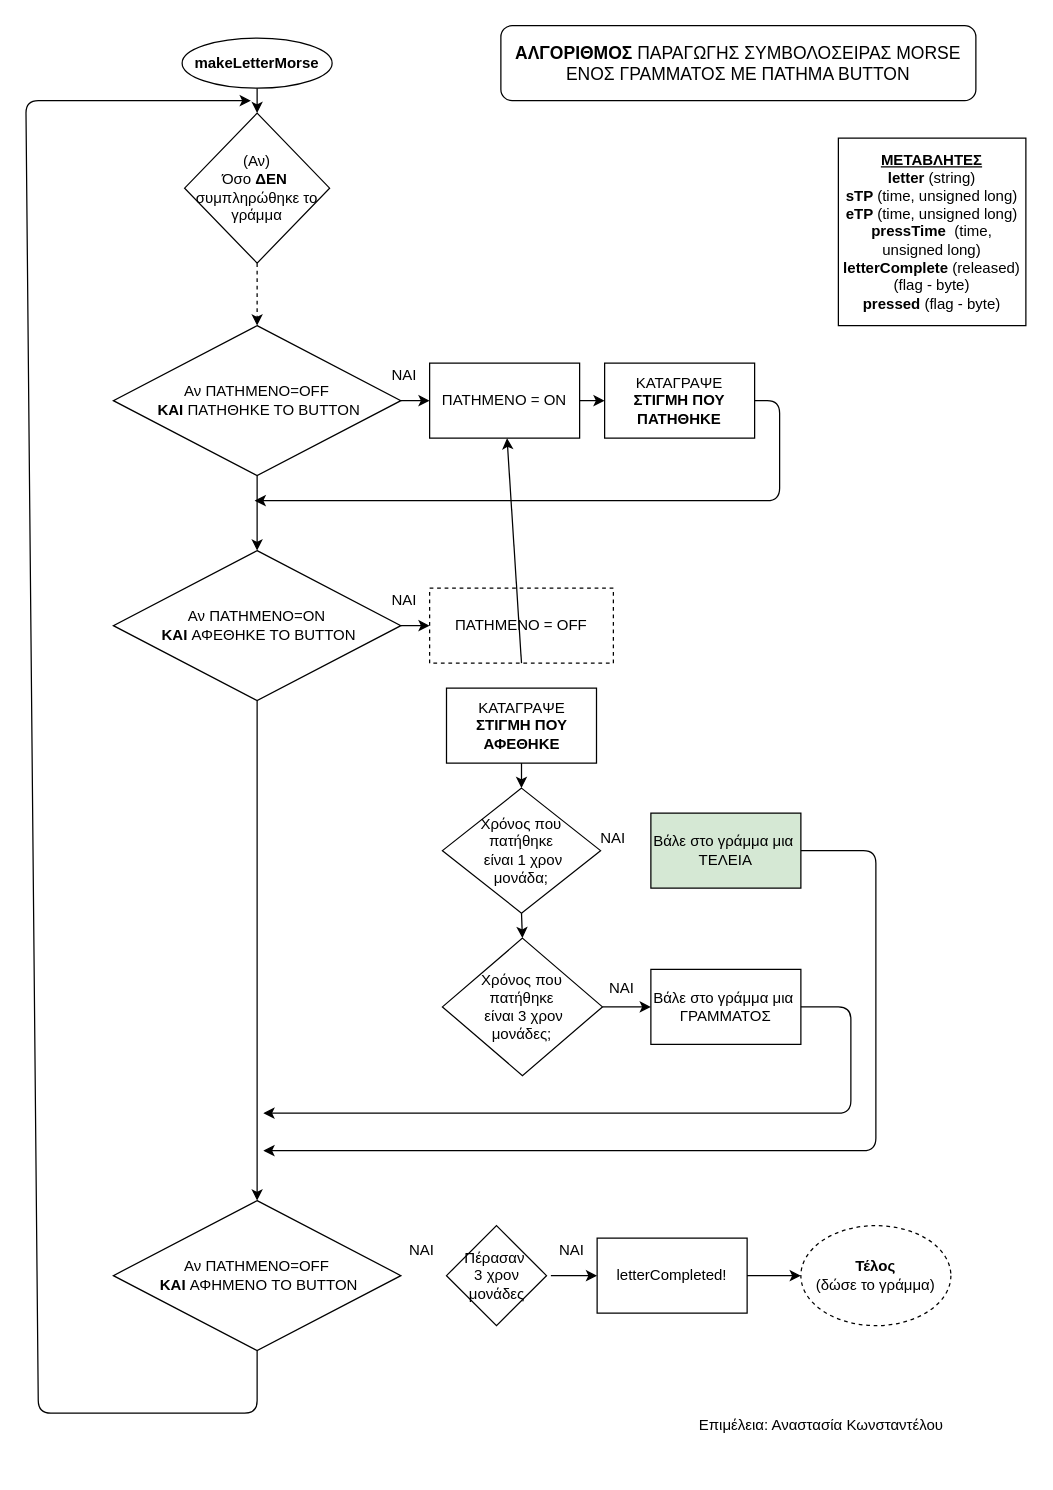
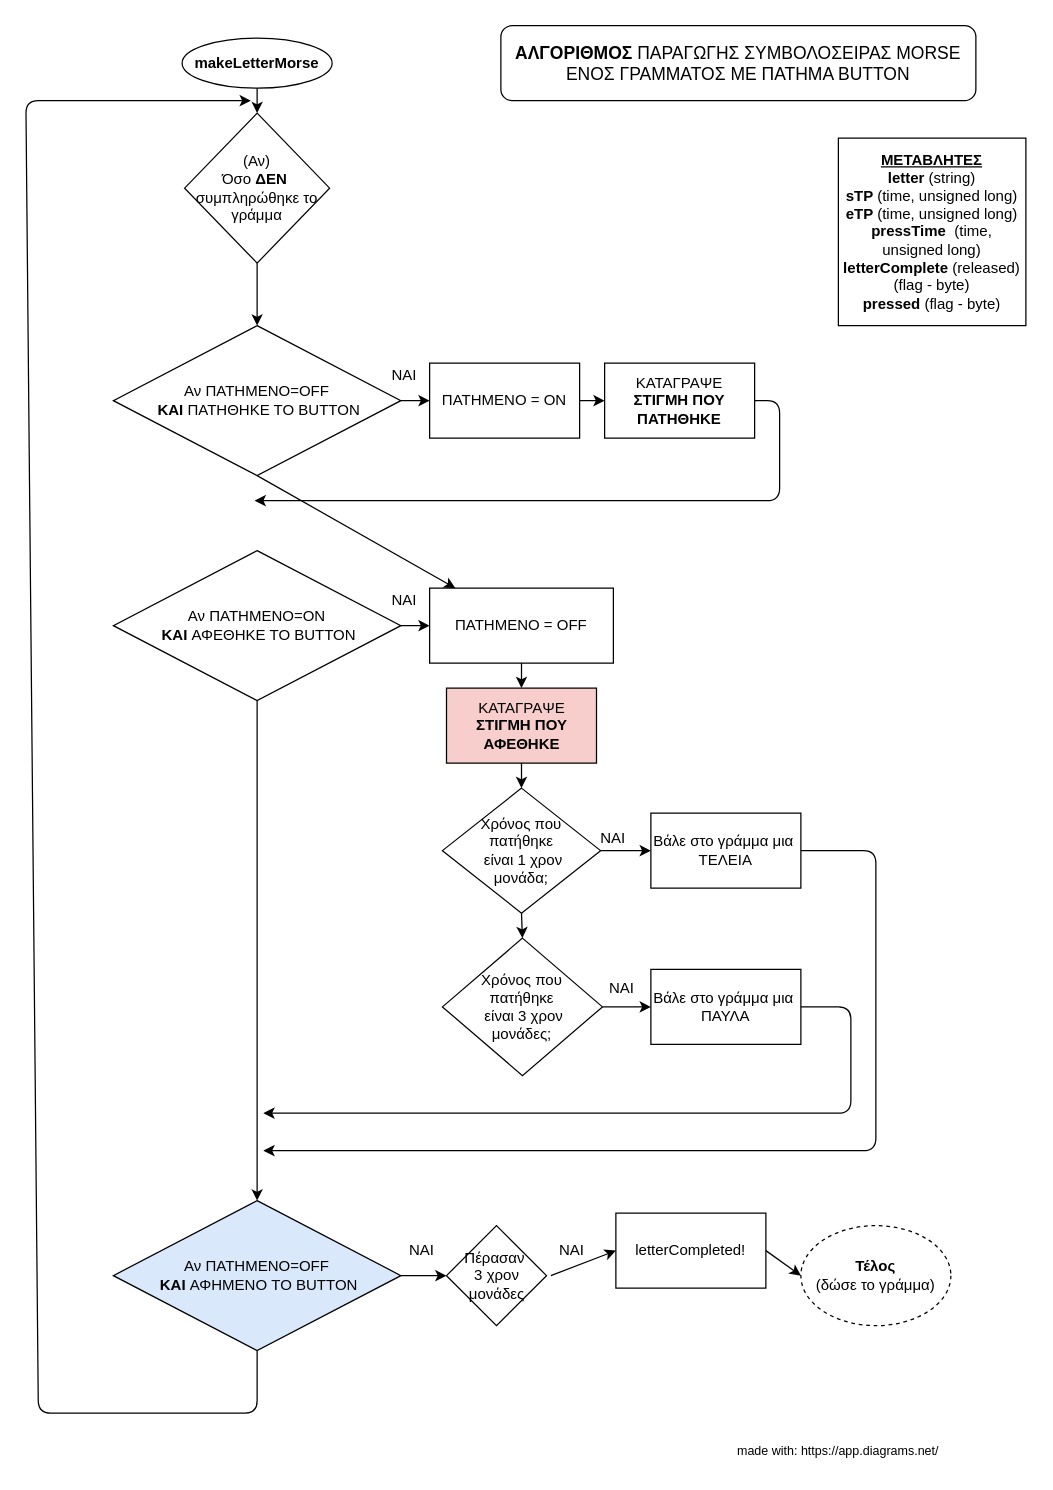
  <mxCell id="0" />
  <mxCell id="1" parent="0" />
  <mxCell id="2" value="(Αν)&lt;br&gt;Όσο &lt;b&gt;ΔΕΝ&amp;nbsp; &lt;/b&gt;συμπληρώθηκε το γράμμα" style="rhombus;whiteSpace=wrap;html=1;" parent="1" vertex="1"><mxGeometry x="147" y="90" width="116" height="120" as="geometry" /></mxCell>
  <mxCell id="3" value="Αν ΠΑΤΗΜΕΝΟ=OFF&lt;br&gt;&amp;nbsp;&lt;b&gt;KAI&lt;/b&gt; ΠΑΤΗΘΗΚΕ ΤΟ BUTTON" style="rhombus;whiteSpace=wrap;html=1;" parent="1" vertex="1"><mxGeometry x="90" y="260" width="230" height="120" as="geometry" /></mxCell>
- <mxCell id="4" value="" style="endArrow=classic;html=1;exitX=0.5;exitY=1;exitDx=0;exitDy=0;entryX=0.5;entryY=0;entryDx=0;entryDy=0;dashed=1;" parent="1" source="2" target="3" edge="1"><mxGeometry width="50" height="50" relative="1" as="geometry"><mxPoint x="203" y="360" as="sourcePoint" /><mxPoint x="253" y="310" as="targetPoint" /></mxGeometry></mxCell>
+ <mxCell id="4" value="" style="endArrow=classic;html=1;exitX=0.5;exitY=1;exitDx=0;exitDy=0;entryX=0.5;entryY=0;entryDx=0;entryDy=0;" parent="1" source="2" target="3" edge="1"><mxGeometry width="50" height="50" relative="1" as="geometry"><mxPoint x="203" y="360" as="sourcePoint" /><mxPoint x="253" y="310" as="targetPoint" /></mxGeometry></mxCell>
  <mxCell id="5" value="ΠΑΤΗΜΕΝΟ = ΟΝ" style="rounded=0;whiteSpace=wrap;html=1;" parent="1" vertex="1"><mxGeometry x="343" y="290" width="120" height="60" as="geometry" /></mxCell>
  <mxCell id="6" value="ΚΑΤΑΓΡΑΨΕ &lt;br&gt;&lt;b&gt;ΣΤΙΓΜΗ ΠΟΥ ΠΑΤΗΘΗΚΕ&lt;/b&gt;" style="rounded=0;whiteSpace=wrap;html=1;" parent="1" vertex="1"><mxGeometry x="483" y="290" width="120" height="60" as="geometry" /></mxCell>
  <mxCell id="7" value="" style="endArrow=classic;html=1;exitX=1;exitY=0.5;exitDx=0;exitDy=0;entryX=0;entryY=0.5;entryDx=0;entryDy=0;" parent="1" source="3" target="5" edge="1"><mxGeometry width="50" height="50" relative="1" as="geometry"><mxPoint x="203" y="340" as="sourcePoint" /><mxPoint x="205" y="410" as="targetPoint" /><Array as="points" /></mxGeometry></mxCell>
  <mxCell id="8" value="" style="endArrow=classic;html=1;exitX=1;exitY=0.5;exitDx=0;exitDy=0;entryX=0;entryY=0.5;entryDx=0;entryDy=0;" parent="1" source="5" target="6" edge="1"><mxGeometry width="50" height="50" relative="1" as="geometry"><mxPoint x="203" y="640" as="sourcePoint" /><mxPoint x="253" y="590" as="targetPoint" /></mxGeometry></mxCell>
  <mxCell id="9" style="edgeStyle=orthogonalEdgeStyle;rounded=0;orthogonalLoop=1;jettySize=auto;html=1;exitX=0.5;exitY=1;exitDx=0;exitDy=0;entryX=0.5;entryY=0;entryDx=0;entryDy=0;" edge="1" parent="1" source="10" target="27"><mxGeometry relative="1" as="geometry"><mxPoint x="205" y="950" as="targetPoint" /></mxGeometry></mxCell>
  <mxCell id="10" value="Αν ΠΑΤΗΜΕΝΟ=ON&lt;br&gt;&amp;nbsp;&lt;b&gt;KAI&lt;/b&gt; ΑΦΕΘΗΚΕ ΤΟ BUTTON" style="rhombus;whiteSpace=wrap;html=1;" parent="1" vertex="1"><mxGeometry x="90" y="440" width="230" height="120" as="geometry" /></mxCell>
- <mxCell id="11" value="ΠΑΤΗΜΕΝΟ = ΟFF" style="rounded=0;whiteSpace=wrap;html=1;dashed=1;" parent="1" vertex="1"><mxGeometry x="343" y="470" width="147" height="60" as="geometry" /></mxCell>
- <mxCell id="12" value="ΚΑΤΑΓΡΑΨΕ &lt;br&gt;&lt;b&gt;ΣΤΙΓΜΗ ΠΟΥ ΑΦΕΘΗΚΕ&lt;/b&gt;" style="rounded=0;whiteSpace=wrap;html=1;" parent="1" vertex="1"><mxGeometry x="356.5" y="550" width="120" height="60" as="geometry" /></mxCell>
+ <mxCell id="11" value="ΠΑΤΗΜΕΝΟ = ΟFF" style="rounded=0;whiteSpace=wrap;html=1;" parent="1" vertex="1"><mxGeometry x="343" y="470" width="147" height="60" as="geometry" /></mxCell>
+ <mxCell id="12" value="ΚΑΤΑΓΡΑΨΕ &lt;br&gt;&lt;b&gt;ΣΤΙΓΜΗ ΠΟΥ ΑΦΕΘΗΚΕ&lt;/b&gt;" style="rounded=0;whiteSpace=wrap;html=1;fillColor=#f8cecc;" parent="1" vertex="1"><mxGeometry x="356.5" y="550" width="120" height="60" as="geometry" /></mxCell>
  <mxCell id="13" value="" style="endArrow=classic;html=1;exitX=1;exitY=0.5;exitDx=0;exitDy=0;entryX=0;entryY=0.5;entryDx=0;entryDy=0;" parent="1" source="10" target="11" edge="1"><mxGeometry width="50" height="50" relative="1" as="geometry"><mxPoint x="203" y="480" as="sourcePoint" /><mxPoint x="205" y="550" as="targetPoint" /><Array as="points" /></mxGeometry></mxCell>
- <mxCell id="14" value="" style="endArrow=classic;html=1;exitX=0.5;exitY=1;exitDx=0;exitDy=0;" parent="1" source="11" target="5" edge="1"><mxGeometry width="50" height="50" relative="1" as="geometry"><mxPoint x="203" y="780" as="sourcePoint" /><mxPoint x="253" y="730" as="targetPoint" /></mxGeometry></mxCell>
+ <mxCell id="14" value="" style="endArrow=classic;html=1;exitX=0.5;exitY=1;exitDx=0;exitDy=0;entryX=0.5;entryY=0;entryDx=0;entryDy=0;" parent="1" source="11" target="12" edge="1"><mxGeometry width="50" height="50" relative="1" as="geometry"><mxPoint x="203" y="780" as="sourcePoint" /><mxPoint x="253" y="730" as="targetPoint" /></mxGeometry></mxCell>
  <mxCell id="15" value="" style="endArrow=classic;html=1;exitX=1;exitY=0.5;exitDx=0;exitDy=0;" parent="1" source="6" edge="1"><mxGeometry width="50" height="50" relative="1" as="geometry"><mxPoint x="203" y="360" as="sourcePoint" /><mxPoint x="203" y="400" as="targetPoint" /><Array as="points"><mxPoint x="623" y="320" /><mxPoint x="623" y="400" /></Array></mxGeometry></mxCell>
- <mxCell id="16" value="" style="endArrow=classic;html=1;exitX=0.5;exitY=1;exitDx=0;exitDy=0;entryX=0.5;entryY=0;entryDx=0;entryDy=0;" parent="1" source="3" target="10" edge="1"><mxGeometry width="50" height="50" relative="1" as="geometry"><mxPoint x="203" y="360" as="sourcePoint" /><mxPoint x="253" y="310" as="targetPoint" /></mxGeometry></mxCell>
+ <mxCell id="16" value="" style="endArrow=classic;html=1;exitX=0.5;exitY=1;exitDx=0;exitDy=0;" parent="1" source="3" target="11" edge="1"><mxGeometry width="50" height="50" relative="1" as="geometry"><mxPoint x="203" y="360" as="sourcePoint" /><mxPoint x="253" y="310" as="targetPoint" /></mxGeometry></mxCell>
  <mxCell id="17" value="Χρόνος που &lt;br&gt;πατήθηκε&lt;br&gt;&amp;nbsp;είναι 1 χρον&lt;br&gt;μονάδα;" style="rhombus;whiteSpace=wrap;html=1;" vertex="1" parent="1"><mxGeometry x="353.25" y="630" width="126.5" height="100" as="geometry" /></mxCell>
  <mxCell id="18" value="Χρόνος που &lt;br&gt;πατήθηκε&lt;br&gt;&amp;nbsp;είναι 3 χρον&lt;br&gt;μονάδες;" style="rhombus;whiteSpace=wrap;html=1;" vertex="1" parent="1"><mxGeometry x="353.25" y="750" width="128" height="110" as="geometry" /></mxCell>
- <mxCell id="19" value="Βάλε στο γράμμα μια&amp;nbsp;&lt;br&gt;ΤΕΛΕΙΑ" style="rounded=0;whiteSpace=wrap;html=1;fillColor=#d5e8d4;" vertex="1" parent="1"><mxGeometry x="520" y="650" width="120" height="60" as="geometry" /></mxCell>
- <mxCell id="20" value="Βάλε στο γράμμα μια&amp;nbsp;&lt;br&gt;ΓΡΑΜΜΑΤΟΣ" style="rounded=0;whiteSpace=wrap;html=1;" vertex="1" parent="1"><mxGeometry x="520" y="775" width="120" height="60" as="geometry" /></mxCell>
+ <mxCell id="19" value="Βάλε στο γράμμα μια&amp;nbsp;&lt;br&gt;ΤΕΛΕΙΑ" style="rounded=0;whiteSpace=wrap;html=1;" vertex="1" parent="1"><mxGeometry x="520" y="650" width="120" height="60" as="geometry" /></mxCell>
+ <mxCell id="20" value="Βάλε στο γράμμα μια&amp;nbsp;&lt;br&gt;ΠΑΥΛΑ" style="rounded=0;whiteSpace=wrap;html=1;" vertex="1" parent="1"><mxGeometry x="520" y="775" width="120" height="60" as="geometry" /></mxCell>
+ <mxCell id="21" value="" style="endArrow=classic;html=1;exitX=1;exitY=0.5;exitDx=0;exitDy=0;entryX=0;entryY=0.5;entryDx=0;entryDy=0;" edge="1" parent="1" source="17" target="19"><mxGeometry width="50" height="50" relative="1" as="geometry"><mxPoint x="390" y="660" as="sourcePoint" /><mxPoint x="440" y="610" as="targetPoint" /></mxGeometry></mxCell>
  <mxCell id="22" value="" style="endArrow=classic;html=1;exitX=1;exitY=0.5;exitDx=0;exitDy=0;entryX=0;entryY=0.5;entryDx=0;entryDy=0;" edge="1" parent="1" source="18" target="20"><mxGeometry width="50" height="50" relative="1" as="geometry"><mxPoint x="390" y="660" as="sourcePoint" /><mxPoint x="440" y="610" as="targetPoint" /></mxGeometry></mxCell>
  <mxCell id="23" value="" style="endArrow=classic;html=1;exitX=0.5;exitY=1;exitDx=0;exitDy=0;entryX=0.5;entryY=0;entryDx=0;entryDy=0;" edge="1" parent="1" source="12" target="17"><mxGeometry width="50" height="50" relative="1" as="geometry"><mxPoint x="390" y="660" as="sourcePoint" /><mxPoint x="440" y="610" as="targetPoint" /></mxGeometry></mxCell>
  <mxCell id="24" value="" style="endArrow=classic;html=1;exitX=0.5;exitY=1;exitDx=0;exitDy=0;entryX=0.5;entryY=0;entryDx=0;entryDy=0;" edge="1" parent="1" source="17" target="18"><mxGeometry width="50" height="50" relative="1" as="geometry"><mxPoint x="390" y="660" as="sourcePoint" /><mxPoint x="560" y="740" as="targetPoint" /></mxGeometry></mxCell>
  <mxCell id="25" value="" style="endArrow=classic;html=1;exitX=1;exitY=0.5;exitDx=0;exitDy=0;" edge="1" parent="1" source="20"><mxGeometry width="50" height="50" relative="1" as="geometry"><mxPoint x="680" y="770" as="sourcePoint" /><mxPoint x="210" y="890" as="targetPoint" /><Array as="points"><mxPoint x="680" y="805" /><mxPoint x="680" y="890" /></Array></mxGeometry></mxCell>
  <mxCell id="26" value="" style="endArrow=classic;html=1;exitX=1;exitY=0.5;exitDx=0;exitDy=0;" edge="1" parent="1"><mxGeometry width="50" height="50" relative="1" as="geometry"><mxPoint x="640" y="680" as="sourcePoint" /><mxPoint x="210" y="920" as="targetPoint" /><Array as="points"><mxPoint x="700" y="680" /><mxPoint x="700" y="920" /></Array></mxGeometry></mxCell>
- <mxCell id="27" value="Αν ΠΑΤΗΜΕΝΟ=OFF&lt;br&gt;&amp;nbsp;&lt;b&gt;KAI&lt;/b&gt; ΑΦHMENO ΤΟ BUTTON" style="rhombus;whiteSpace=wrap;html=1;" vertex="1" parent="1"><mxGeometry x="90" y="960" width="230" height="120" as="geometry" /></mxCell>
+ <mxCell id="27" value="Αν ΠΑΤΗΜΕΝΟ=OFF&lt;br&gt;&amp;nbsp;&lt;b&gt;KAI&lt;/b&gt; ΑΦHMENO ΤΟ BUTTON" style="rhombus;whiteSpace=wrap;html=1;fillColor=#dae8fc;" vertex="1" parent="1"><mxGeometry x="90" y="960" width="230" height="120" as="geometry" /></mxCell>
  <mxCell id="28" value="Πέρασαν&amp;nbsp;&lt;br&gt;3 χρον&lt;br&gt;μονάδες&lt;br&gt;" style="rhombus;whiteSpace=wrap;html=1;" vertex="1" parent="1"><mxGeometry x="356.5" y="980" width="80" height="80" as="geometry" /></mxCell>
- <mxCell id="29" value="letterCompleted!" style="rounded=0;whiteSpace=wrap;html=1;" vertex="1" parent="1"><mxGeometry x="477" y="990" width="120" height="60" as="geometry" /></mxCell>
+ <mxCell id="29" value="letterCompleted!" style="rounded=0;whiteSpace=wrap;html=1;" vertex="1" parent="1"><mxGeometry x="492" y="970" width="120" height="60" as="geometry" /></mxCell>
+ <mxCell id="30" value="" style="endArrow=classic;html=1;exitX=1;exitY=0.5;exitDx=0;exitDy=0;entryX=0;entryY=0.5;entryDx=0;entryDy=0;" edge="1" parent="1" source="27" target="28"><mxGeometry width="50" height="50" relative="1" as="geometry"><mxPoint x="390" y="940" as="sourcePoint" /><mxPoint x="440" y="890" as="targetPoint" /></mxGeometry></mxCell>
  <mxCell id="31" value="" style="endArrow=classic;html=1;entryX=0;entryY=0.5;entryDx=0;entryDy=0;" edge="1" parent="1" target="29"><mxGeometry width="50" height="50" relative="1" as="geometry"><mxPoint x="440" y="1020" as="sourcePoint" /><mxPoint x="490" y="1050" as="targetPoint" /></mxGeometry></mxCell>
  <mxCell id="32" value="&lt;b&gt;Τέλος&lt;/b&gt;&lt;br&gt;(δώσε το γράμμα)" style="ellipse;whiteSpace=wrap;html=1;dashed=1;" vertex="1" parent="1"><mxGeometry x="640" y="980" width="120" height="80" as="geometry" /></mxCell>
  <mxCell id="33" value="" style="endArrow=classic;html=1;exitX=1;exitY=0.5;exitDx=0;exitDy=0;entryX=0;entryY=0.5;entryDx=0;entryDy=0;" edge="1" parent="1" source="29" target="32"><mxGeometry width="50" height="50" relative="1" as="geometry"><mxPoint x="390" y="930" as="sourcePoint" /><mxPoint x="440" y="880" as="targetPoint" /></mxGeometry></mxCell>
  <mxCell id="34" value="" style="endArrow=classic;html=1;exitX=0.5;exitY=1;exitDx=0;exitDy=0;" edge="1" parent="1" source="27"><mxGeometry width="50" height="50" relative="1" as="geometry"><mxPoint x="390" y="930" as="sourcePoint" /><mxPoint x="200" y="80" as="targetPoint" /><Array as="points"><mxPoint x="205" y="1130" /><mxPoint x="30" y="1130" /><mxPoint x="20" y="80" /></Array></mxGeometry></mxCell>
  <mxCell id="35" value="&lt;b&gt;makeLetterMorse&lt;/b&gt;" style="ellipse;whiteSpace=wrap;html=1;" vertex="1" parent="1"><mxGeometry x="145" y="30" width="120" height="40" as="geometry" /></mxCell>
  <mxCell id="36" value="" style="endArrow=classic;html=1;exitX=0.5;exitY=1;exitDx=0;exitDy=0;entryX=0.5;entryY=0;entryDx=0;entryDy=0;" edge="1" parent="1" source="35" target="2"><mxGeometry width="50" height="50" relative="1" as="geometry"><mxPoint x="390" y="230" as="sourcePoint" /><mxPoint x="440" y="180" as="targetPoint" /></mxGeometry></mxCell>
  <mxCell id="37" value="&lt;b&gt;&lt;u&gt;ΜΕΤΑΒΛΗΤΕΣ&lt;/u&gt;&lt;/b&gt;&lt;br&gt;&lt;b&gt;letter &lt;/b&gt;(string)&lt;br&gt;&lt;b&gt;sTP &lt;/b&gt;(time, unsigned long)&lt;br&gt;&lt;b&gt;eTP &lt;/b&gt;(time, unsigned long)&lt;br&gt;&lt;b&gt;pressTime&amp;nbsp;&lt;/b&gt;&lt;b&gt;&amp;nbsp;&lt;/b&gt;(time, unsigned long)&lt;br&gt;&lt;b&gt;letterComplete&lt;/b&gt; (released) (flag - byte)&lt;br&gt;&lt;b&gt;pressed &lt;/b&gt;(flag - byte)" style="whiteSpace=wrap;html=1;aspect=fixed;" vertex="1" parent="1"><mxGeometry x="670" y="110" width="150" height="150" as="geometry" /></mxCell>
  <mxCell id="38" value="ΝΑΙ" style="text;html=1;strokeColor=none;fillColor=none;align=center;verticalAlign=middle;whiteSpace=wrap;rounded=0;" vertex="1" parent="1"><mxGeometry x="303" y="290" width="40" height="20" as="geometry" /></mxCell>
  <mxCell id="39" value="ΝΑΙ" style="text;html=1;strokeColor=none;fillColor=none;align=center;verticalAlign=middle;whiteSpace=wrap;rounded=0;" vertex="1" parent="1"><mxGeometry x="303" y="470" width="40" height="20" as="geometry" /></mxCell>
  <mxCell id="40" value="ΝΑΙ" style="text;html=1;strokeColor=none;fillColor=none;align=center;verticalAlign=middle;whiteSpace=wrap;rounded=0;" vertex="1" parent="1"><mxGeometry x="470" y="660" width="40" height="20" as="geometry" /></mxCell>
  <mxCell id="41" value="ΝΑΙ" style="text;html=1;strokeColor=none;fillColor=none;align=center;verticalAlign=middle;whiteSpace=wrap;rounded=0;" vertex="1" parent="1"><mxGeometry x="477" y="780" width="40" height="20" as="geometry" /></mxCell>
  <mxCell id="42" value="ΝΑΙ" style="text;html=1;strokeColor=none;fillColor=none;align=center;verticalAlign=middle;whiteSpace=wrap;rounded=0;" vertex="1" parent="1"><mxGeometry x="316.5" y="990" width="40" height="20" as="geometry" /></mxCell>
  <mxCell id="43" value="ΝΑΙ" style="text;html=1;strokeColor=none;fillColor=none;align=center;verticalAlign=middle;whiteSpace=wrap;rounded=0;" vertex="1" parent="1"><mxGeometry x="436.5" y="990" width="40" height="20" as="geometry" /></mxCell>
  <mxCell id="44" value="&lt;font style=&quot;font-size: 14px&quot;&gt;&lt;b&gt;ΑΛΓΟΡΙΘΜΟΣ &lt;/b&gt;ΠΑΡΑΓΩΓΗΣ ΣΥΜΒΟΛΟΣΕΙΡΑΣ MORSE ΕΝΟΣ ΓΡΑΜΜΑΤΟΣ ΜΕ ΠΑΤΗΜΑ BUTTON&lt;/font&gt;" style="rounded=1;whiteSpace=wrap;html=1;" vertex="1" parent="1"><mxGeometry x="400" y="20" width="380" height="60" as="geometry" /></mxCell>
- <mxCell id="45" value="Επιμέλεια: Αναστασία Κωνσταντέλου" style="text;html=1;strokeColor=none;fillColor=none;align=center;verticalAlign=middle;whiteSpace=wrap;rounded=0;" vertex="1" parent="1"><mxGeometry x="533" y="1130" width="247" height="20" as="geometry" /></mxCell>
+ <mxCell id="46" value="&lt;font style=&quot;font-size: 10px&quot;&gt;made with:&amp;nbsp;https://app.diagrams.net/&lt;/font&gt;" style="text;html=1;strokeColor=none;fillColor=none;align=center;verticalAlign=middle;whiteSpace=wrap;rounded=0;" vertex="1" parent="1"><mxGeometry x="550" y="1150" width="240" height="20" as="geometry" /></mxCell>
